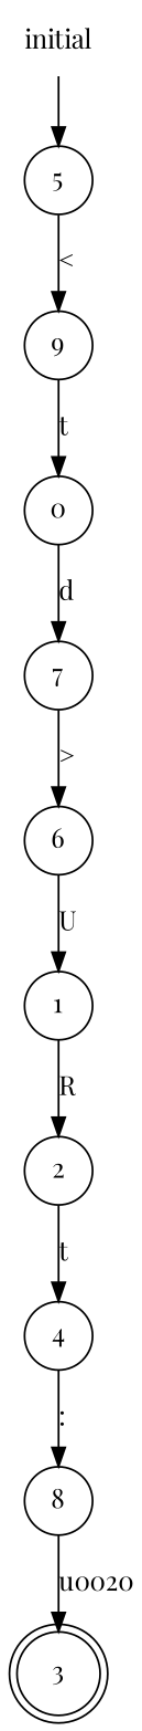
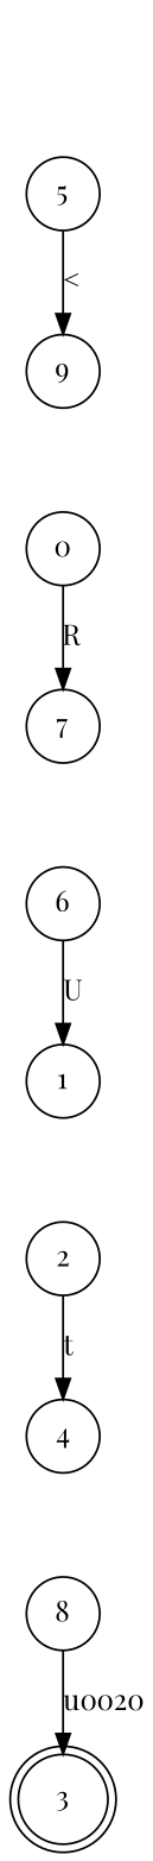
  digraph {
    fontname="Playfair Display"
    rankdir=TB
    node [fontname="Playfair Display" shape=circle]
    edge [fontname="Playfair Display"]
    0
    7
    6
    1
    2
    4
    8
    3 [shape=doublecircle]
    5
    9
-   initial [shape=plaintext]
-   0 -> 7 [label=d]
-   7 -> 6 [label=">"]
+   0 -> 7 [label=R]
    6 -> 1 [label=U]
-   1 -> 2 [label=R]
    2 -> 4 [label=t]
-   4 -> 8 [label=":"]
    8 -> 3 [label="\u0020"]
    5 -> 9 [label="<"]
-   9 -> 0 [label=t]
-   initial -> 5
  }
